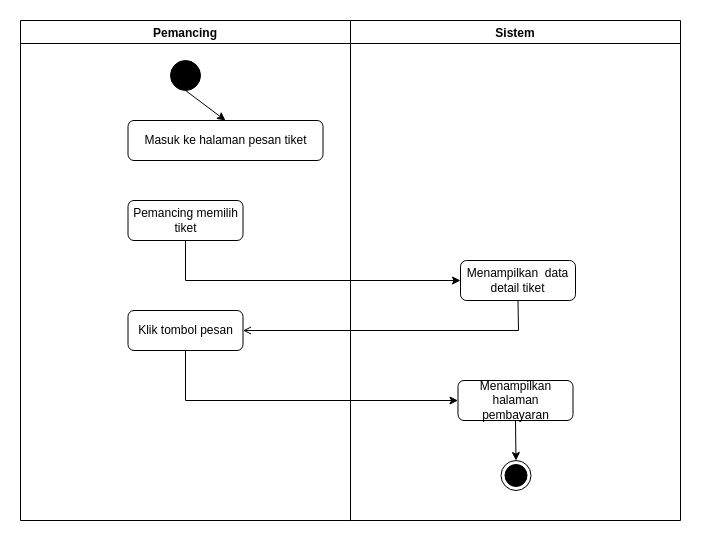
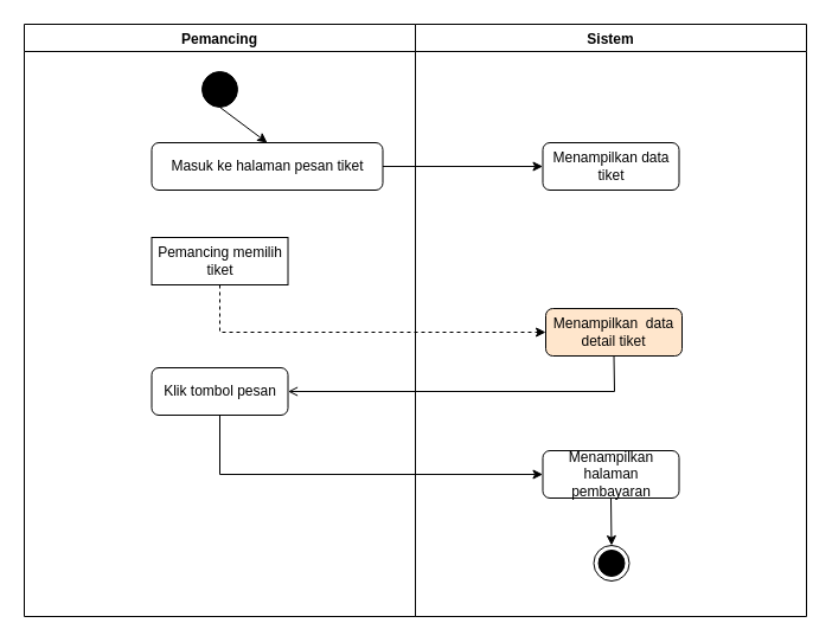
  <mxCell id="0" />
  <mxCell id="1" parent="0" />
  <mxCell id="2" value="Pemancing" style="swimlane;" vertex="1" parent="1"><mxGeometry x="20" y="20" width="330" height="500" as="geometry" /></mxCell>
  <mxCell id="3" value="" style="ellipse;whiteSpace=wrap;html=1;aspect=fixed;fillColor=#000000;" vertex="1" parent="2"><mxGeometry x="150" y="40" width="30" height="30" as="geometry" /></mxCell>
  <mxCell id="4" value="Masuk ke halaman pesan tiket" style="rounded=1;whiteSpace=wrap;html=1;fillColor=#FFFFFF;" vertex="1" parent="2"><mxGeometry x="107.5" y="100" width="195" height="40" as="geometry" /></mxCell>
- <mxCell id="5" value="Pemancing memilih tiket" style="rounded=1;whiteSpace=wrap;html=1;fillColor=#FFFFFF;" vertex="1" parent="2"><mxGeometry x="107.5" y="180" width="115" height="40" as="geometry" /></mxCell>
+ <mxCell id="5" value="Pemancing memilih tiket" style="whiteSpace=wrap;html=1;fillColor=#FFFFFF;rounded=0;" vertex="1" parent="2"><mxGeometry x="107.5" y="180" width="115" height="40" as="geometry" /></mxCell>
  <mxCell id="6" value="" style="endArrow=classic;html=1;rounded=0;fontSize=11;exitX=0.5;exitY=1;exitDx=0;exitDy=0;entryX=0.5;entryY=0;entryDx=0;entryDy=0;" edge="1" parent="2" source="3" target="4"><mxGeometry width="50" height="50" relative="1" as="geometry"><mxPoint x="380" y="160" as="sourcePoint" /><mxPoint x="430" y="110" as="targetPoint" /></mxGeometry></mxCell>
  <mxCell id="7" value="Klik tombol pesan" style="rounded=1;whiteSpace=wrap;html=1;fillColor=#FFFFFF;" vertex="1" parent="2"><mxGeometry x="107.5" y="290" width="115" height="40" as="geometry" /></mxCell>
  <mxCell id="8" value="Sistem" style="swimlane;startSize=23;" vertex="1" parent="1"><mxGeometry x="350" y="20" width="330" height="500" as="geometry" /></mxCell>
- <mxCell id="10" value="Menampilkan&amp;nbsp; data detail tiket" style="rounded=1;whiteSpace=wrap;html=1;fillColor=#FFFFFF;" vertex="1" parent="8"><mxGeometry x="110" y="240" width="115" height="40" as="geometry" /></mxCell>
+ <mxCell id="9" value="Menampilkan data tiket" style="rounded=1;whiteSpace=wrap;html=1;fillColor=#FFFFFF;" vertex="1" parent="8"><mxGeometry x="107.5" y="100" width="115" height="40" as="geometry" /></mxCell>
+ <mxCell id="10" value="Menampilkan&amp;nbsp; data detail tiket" style="rounded=1;whiteSpace=wrap;html=1;fillColor=#ffe6cc;" vertex="1" parent="8"><mxGeometry x="110" y="240" width="115" height="40" as="geometry" /></mxCell>
  <mxCell id="11" value="Menampilkan halaman pembayaran" style="rounded=1;whiteSpace=wrap;html=1;fillColor=#FFFFFF;" vertex="1" parent="8"><mxGeometry x="107.5" y="360" width="115" height="40" as="geometry" /></mxCell>
  <mxCell id="12" value="" style="ellipse;html=1;shape=endState;fillColor=#000000;strokeColor=#000000;fontSize=11;" vertex="1" parent="8"><mxGeometry x="150.5" y="440" width="30" height="30" as="geometry" /></mxCell>
  <mxCell id="13" value="" style="endArrow=classic;html=1;rounded=0;entryX=0.5;entryY=0;entryDx=0;entryDy=0;exitX=0.5;exitY=1;exitDx=0;exitDy=0;" edge="1" parent="8" source="11" target="12"><mxGeometry width="50" height="50" relative="1" as="geometry"><mxPoint x="-30" y="300" as="sourcePoint" /><mxPoint x="20" y="250" as="targetPoint" /></mxGeometry></mxCell>
- <mxCell id="15" value="" style="endArrow=classic;html=1;rounded=0;fontSize=11;exitX=0.5;exitY=1;exitDx=0;exitDy=0;entryX=0;entryY=0.5;entryDx=0;entryDy=0;" edge="1" parent="1" source="5" target="10"><mxGeometry width="50" height="50" relative="1" as="geometry"><mxPoint x="242.5" y="300" as="sourcePoint" /><mxPoint x="450" y="230" as="targetPoint" /><Array as="points"><mxPoint x="185" y="280" /></Array></mxGeometry></mxCell>
+ <mxCell id="14" value="" style="endArrow=classic;html=1;rounded=0;fontSize=11;exitX=1;exitY=0.5;exitDx=0;exitDy=0;entryX=0;entryY=0.5;entryDx=0;entryDy=0;" edge="1" parent="1" source="4" target="9"><mxGeometry width="50" height="50" relative="1" as="geometry"><mxPoint x="400" y="180" as="sourcePoint" /><mxPoint x="450" y="130" as="targetPoint" /></mxGeometry></mxCell>
+ <mxCell id="15" value="" style="endArrow=classic;html=1;rounded=0;fontSize=11;exitX=0.5;exitY=1;exitDx=0;exitDy=0;entryX=0;entryY=0.5;entryDx=0;entryDy=0;dashed=1;" edge="1" parent="1" source="5" target="10"><mxGeometry width="50" height="50" relative="1" as="geometry"><mxPoint x="242.5" y="300" as="sourcePoint" /><mxPoint x="450" y="230" as="targetPoint" /><Array as="points"><mxPoint x="185" y="280" /></Array></mxGeometry></mxCell>
  <mxCell id="16" value="" style="endArrow=open;html=1;rounded=0;exitX=0.5;exitY=1;exitDx=0;exitDy=0;" edge="1" parent="1" source="10" target="7"><mxGeometry width="50" height="50" relative="1" as="geometry"><mxPoint x="320" y="330" as="sourcePoint" /><mxPoint x="370" y="280" as="targetPoint" /><Array as="points"><mxPoint x="518" y="330" /></Array></mxGeometry></mxCell>
  <mxCell id="17" value="" style="endArrow=classic;html=1;rounded=0;exitX=0.5;exitY=1;exitDx=0;exitDy=0;entryX=0;entryY=0.5;entryDx=0;entryDy=0;" edge="1" parent="1" source="7" target="11"><mxGeometry width="50" height="50" relative="1" as="geometry"><mxPoint x="320" y="320" as="sourcePoint" /><mxPoint x="370" y="270" as="targetPoint" /><Array as="points"><mxPoint x="185" y="400" /></Array></mxGeometry></mxCell>
